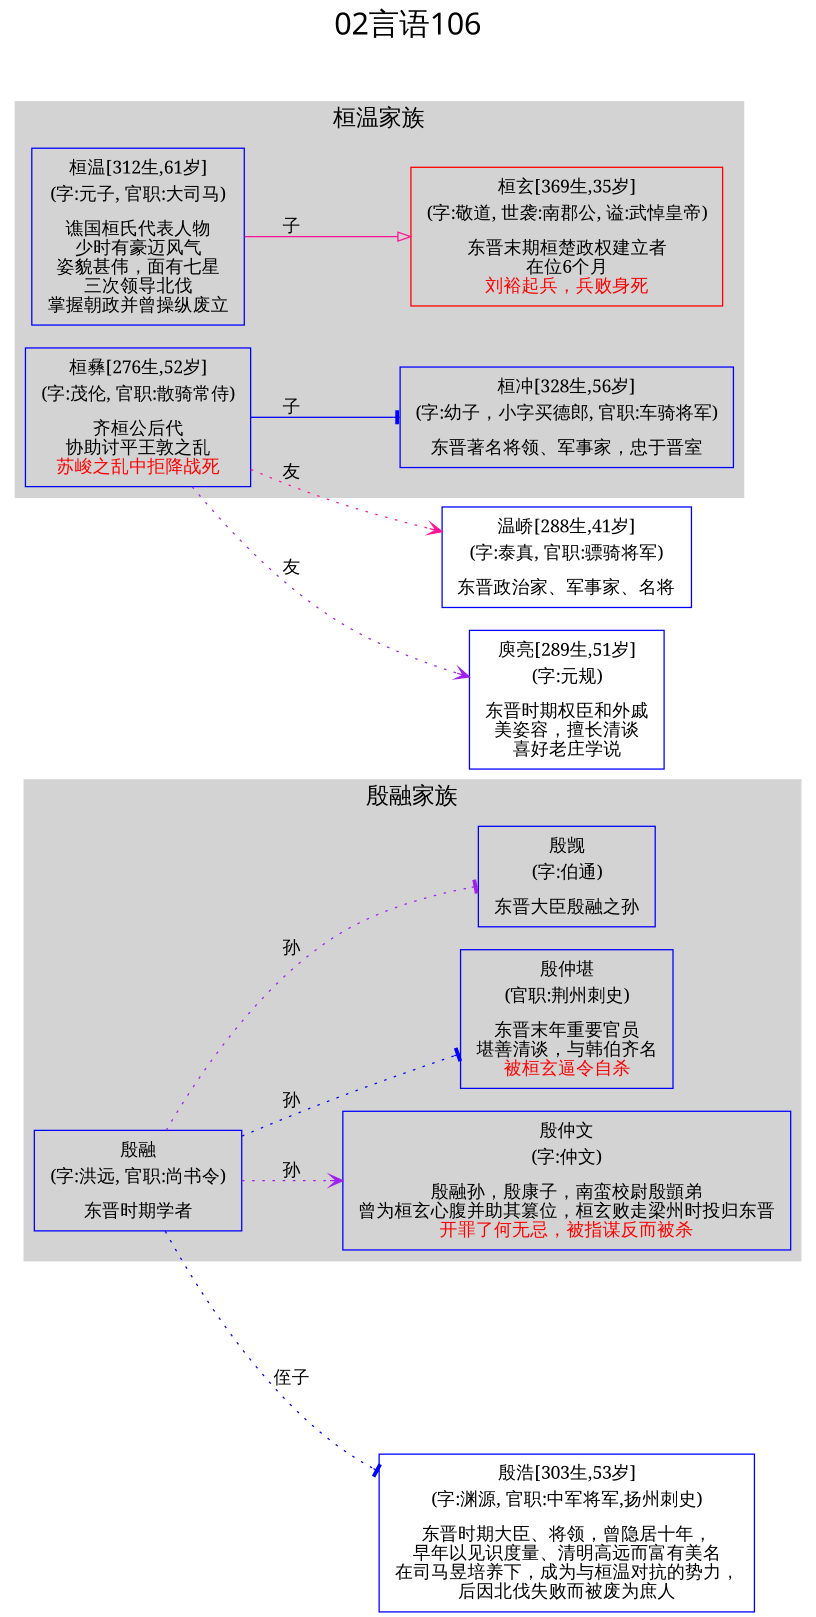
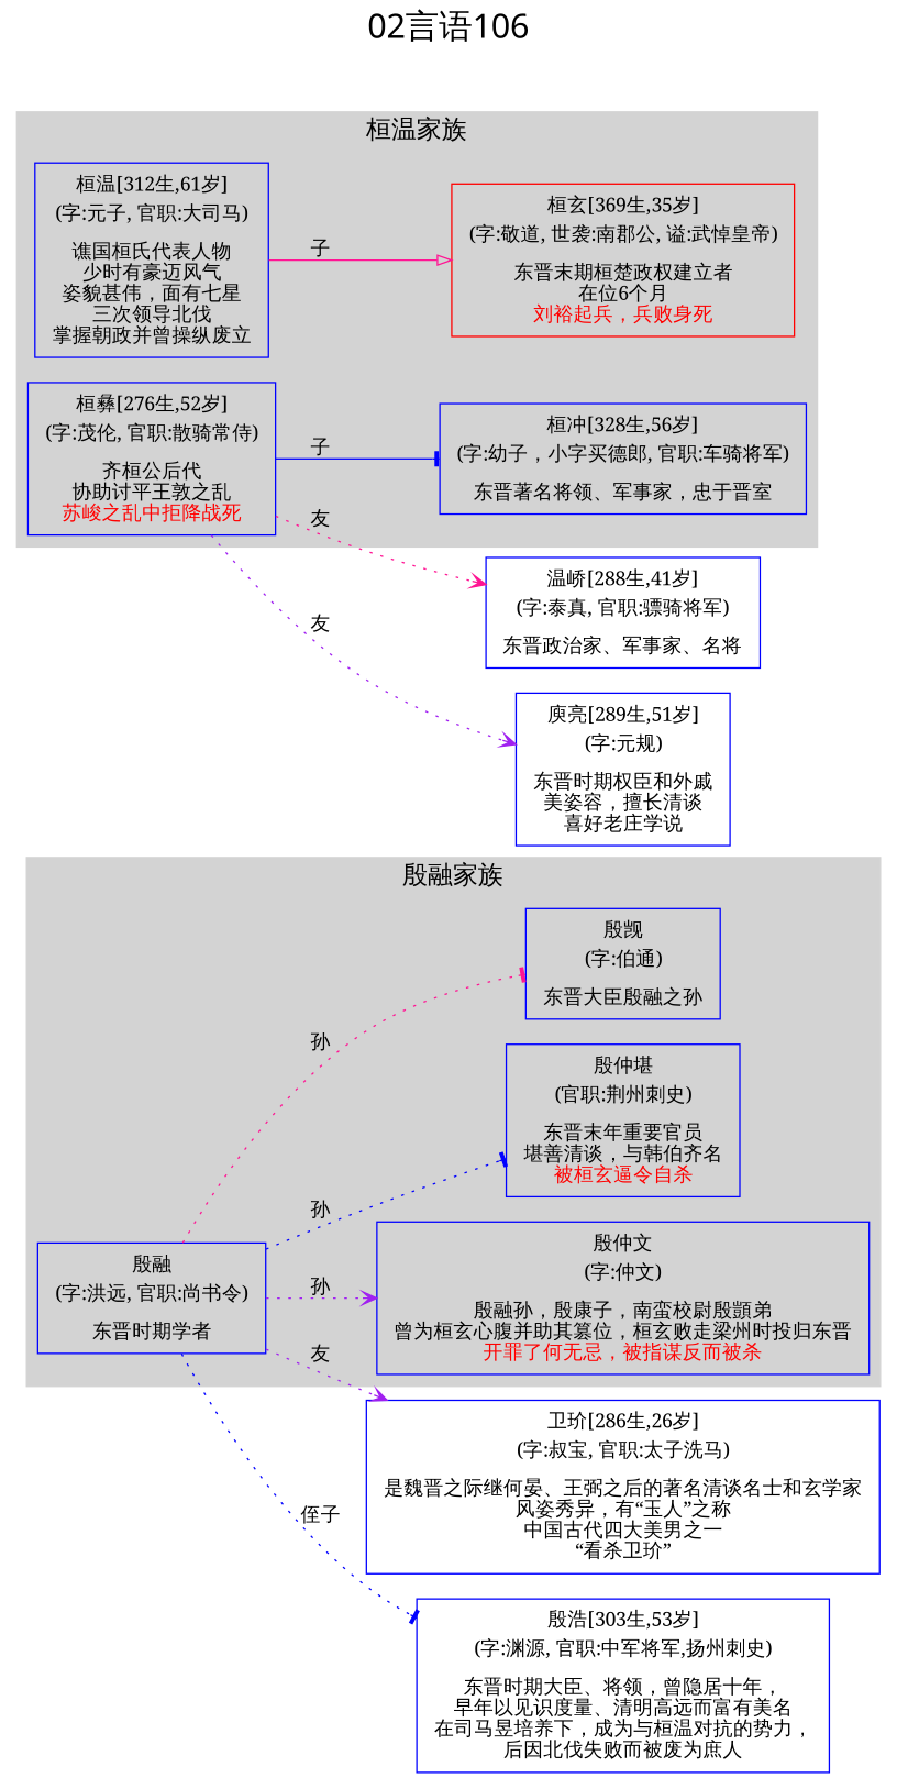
  digraph {
    color=lightgrey
    fontname=SimHei
    fontsize=24
    label="02言语106"
    labelloc=t
    rankdir=LR
    ranksep=0.5
    style=filled
    node [color=blue fontname=SimSun shape=box]
    edge [arrowhead=vee color=purple fontname=SimSun style=dotted]
    n1 [label=<<table border="0" cellborder="0"><tr><td>殷融</td></tr><tr><td>(字:洪远, 官职:尚书令)</td></tr><tr><td></td></tr><tr><td>东晋时期学者<br/></td></tr></table>>]
    n2 [label=<<table border="0" cellborder="0"><tr><td>殷仲文</td></tr><tr><td>(字:仲文)</td></tr><tr><td></td></tr><tr><td>殷融孙，殷康子，南蛮校尉殷顗弟<br/>曾为桓玄心腹并助其篡位，桓玄败走梁州时投归东晋<br/><font color = 'red'>开罪了何无忌，被指谋反而被杀<br/></font></td></tr></table>>]
    n3 [label=<<table border="0" cellborder="0"><tr><td>殷仲堪</td></tr><tr><td>(官职:荆州刺史)</td></tr><tr><td></td></tr><tr><td>东晋末年重要官员<br/>堪善清谈，与韩伯齐名<br/><font color = 'red'>被桓玄逼令自杀<br/></font></td></tr></table>>]
    n4 [label=<<table border="0" cellborder="0"><tr><td>殷觊</td></tr><tr><td>(字:伯通)</td></tr><tr><td></td></tr><tr><td>东晋大臣殷融之孙<br/></td></tr></table>>]
    n5 [label=<<table border="0" cellborder="0"><tr><td>桓温[312生,61岁]</td></tr><tr><td>(字:元子, 官职:大司马)</td></tr><tr><td></td></tr><tr><td>谯国桓氏代表人物<br/>少时有豪迈风气<br/>姿貌甚伟，面有七星<br/>三次领导北伐<br/>掌握朝政并曾操纵废立<br/></td></tr></table>>]
    n6 [color=red label=<<table border="0" cellborder="0"><tr><td>桓玄[369生,35岁]</td></tr><tr><td>(字:敬道, 世袭:南郡公, 谥:武悼皇帝)</td></tr><tr><td></td></tr><tr><td>东晋末期桓楚政权建立者<br/>在位6个月<br/><font color = 'red'>刘裕起兵，兵败身死</font></td></tr></table>>]
    n7 [label=<<table border="0" cellborder="0"><tr><td>桓冲[328生,56岁]</td></tr><tr><td>(字:幼子，小字买德郎, 官职:车骑将军)</td></tr><tr><td></td></tr><tr><td>东晋著名将领、军事家，忠于晋室<br/></td></tr></table>>]
    n8 [label=<<table border="0" cellborder="0"><tr><td>桓彝[276生,52岁]</td></tr><tr><td>(字:茂伦, 官职:散骑常侍)</td></tr><tr><td></td></tr><tr><td>齐桓公后代<br/>协助讨平王敦之乱<br/><font color = 'red'>苏峻之乱中拒降战死</font></td></tr></table>>]
+   n9 [label=<<table border="0" cellborder="0"><tr><td>卫玠[286生,26岁]</td></tr><tr><td>(字:叔宝, 官职:太子洗马)</td></tr><tr><td></td></tr><tr><td>是魏晋之际继何晏、王弼之后的著名清谈名士和玄学家<br/>风姿秀异，有“玉人”之称<br/>中国古代四大美男之一<br/>“看杀卫玠”<br/></td></tr></table>>]
    n10 [label=<<table border="0" cellborder="0"><tr><td>殷浩[303生,53岁]</td></tr><tr><td>(字:渊源, 官职:中军将军,扬州刺史)</td></tr><tr><td></td></tr><tr><td>东晋时期大臣、将领，曾隐居十年，<br/>早年以见识度量、清明高远而富有美名<br/>在司马昱培养下，成为与桓温对抗的势力，<br/>后因北伐失败而被废为庶人<br/></td></tr></table>>]
    n11 [label=<<table border="0" cellborder="0"><tr><td>温峤[288生,41岁]</td></tr><tr><td>(字:泰真, 官职:骠骑将军)</td></tr><tr><td></td></tr><tr><td>东晋政治家、军事家、名将<br/></td></tr></table>>]
    n12 [label=<<table border="0" cellborder="0"><tr><td>庾亮[289生,51岁]</td></tr><tr><td>(字:元规)</td></tr><tr><td></td></tr><tr><td>东晋时期权臣和外戚<br/>美姿容，擅长清谈<br/>喜好老庄学说<br/></td></tr></table>>]
    subgraph cluster_1 {
      fontsize=18
      label="殷融家族"
      n1
      n2
      n3
      n4
    }
    subgraph cluster_2 {
      fontsize=18
      label="桓温家族"
      n5
      n6
      n7
      n8
    }
    n1 -> n2 [label="孙"]
    n1 -> n3 [arrowhead=tee color=blue label="孙"]
-   n1 -> n4 [arrowhead=tee label="孙"]
+   n1 -> n4 [arrowhead=tee color=deeppink label="孙"]
+   n1 -> n9 [label="友"]
    n1 -> n10 [arrowhead=tee color=blue label="侄子"]
    n5 -> n6 [arrowhead=onormal color=deeppink label="子" style=solid]
    n8 -> n7 [arrowhead=tee color=blue label="子" style=solid]
    n8 -> n11 [color=deeppink label="友"]
    n8 -> n12 [label="友"]
  }
